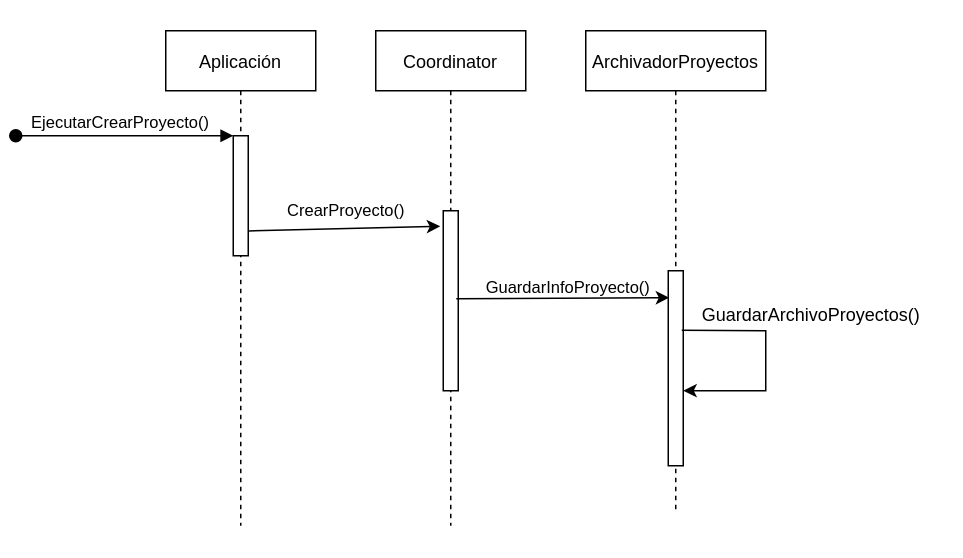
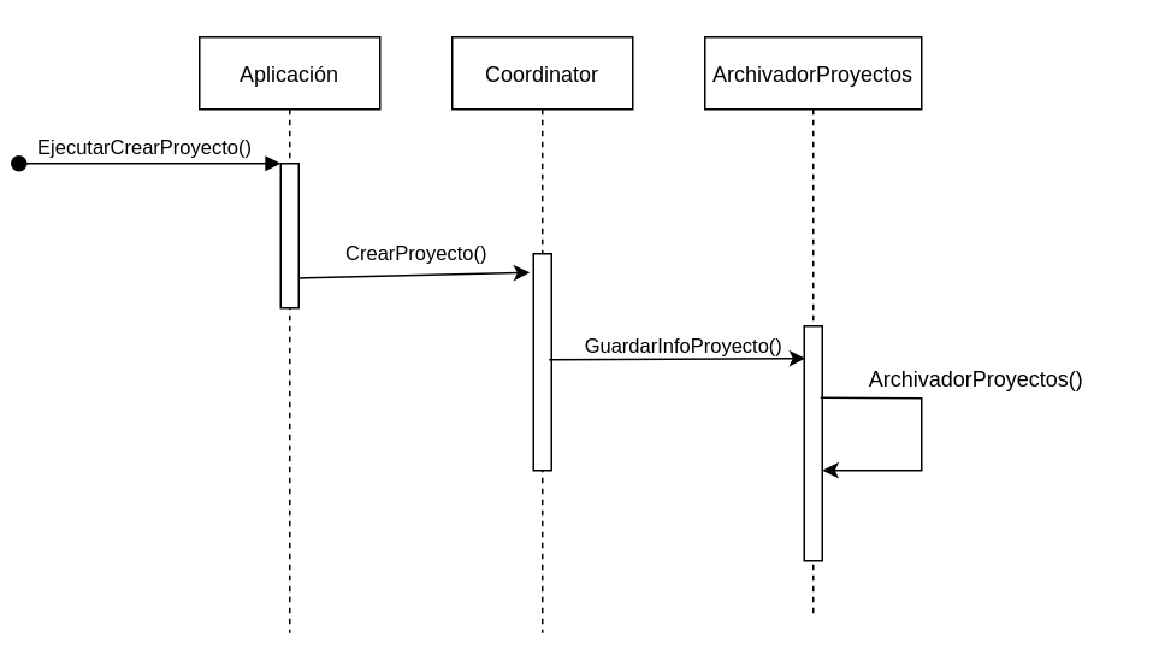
  <mxCell id="0" />
  <mxCell id="1" parent="0" />
  <mxCell id="2" value="Aplicación" style="shape=umlLifeline;perimeter=lifelinePerimeter;container=1;collapsible=0;recursiveResize=0;rounded=0;shadow=0;strokeWidth=1;" parent="1" vertex="1"><mxGeometry x="20" y="20" width="100" height="330" as="geometry" /></mxCell>
  <mxCell id="3" value="" style="points=[];perimeter=orthogonalPerimeter;rounded=0;shadow=0;strokeWidth=1;" parent="2" vertex="1"><mxGeometry x="45" y="70" width="10" height="80" as="geometry" /></mxCell>
  <mxCell id="4" value="EjecutarCrearProyecto()" style="verticalAlign=bottom;startArrow=oval;endArrow=block;startSize=8;shadow=0;strokeWidth=1;" parent="2" target="3" edge="1"><mxGeometry x="-0.035" relative="1" as="geometry"><mxPoint x="-100" y="70" as="sourcePoint" /><mxPoint as="offset" /></mxGeometry></mxCell>
  <mxCell id="5" value="Coordinator" style="shape=umlLifeline;perimeter=lifelinePerimeter;container=1;collapsible=0;recursiveResize=0;rounded=0;shadow=0;strokeWidth=1;" parent="1" vertex="1"><mxGeometry x="160" y="20" width="100" height="330" as="geometry" /></mxCell>
  <mxCell id="6" value="" style="points=[];perimeter=orthogonalPerimeter;rounded=0;shadow=0;strokeWidth=1;" parent="5" vertex="1"><mxGeometry x="45" y="120" width="10" height="120" as="geometry" /></mxCell>
  <mxCell id="7" value="ArchivadorProyectos" style="shape=umlLifeline;perimeter=lifelinePerimeter;container=1;collapsible=0;recursiveResize=0;rounded=0;shadow=0;strokeWidth=1;size=40;" vertex="1" parent="1"><mxGeometry x="300" y="20" width="120" height="320" as="geometry" /></mxCell>
  <mxCell id="8" value="" style="points=[];perimeter=orthogonalPerimeter;rounded=0;shadow=0;strokeWidth=1;" vertex="1" parent="7"><mxGeometry x="55" y="160" width="10" height="130" as="geometry" /></mxCell>
  <mxCell id="9" value="" style="endArrow=classic;html=1;rounded=0;entryX=1.003;entryY=0.615;entryDx=0;entryDy=0;entryPerimeter=0;exitX=0.9;exitY=0.305;exitDx=0;exitDy=0;exitPerimeter=0;" edge="1" parent="7" source="8" target="8"><mxGeometry width="50" height="50" relative="1" as="geometry"><mxPoint x="70" y="200" as="sourcePoint" /><mxPoint x="140" y="240" as="targetPoint" /><Array as="points"><mxPoint x="120" y="200" /><mxPoint x="120" y="240" /></Array></mxGeometry></mxCell>
  <mxCell id="10" value="" style="endArrow=classic;html=1;rounded=0;exitX=1.013;exitY=0.793;exitDx=0;exitDy=0;exitPerimeter=0;entryX=-0.2;entryY=0.086;entryDx=0;entryDy=0;entryPerimeter=0;" edge="1" parent="1" source="3" target="6"><mxGeometry width="50" height="50" relative="1" as="geometry"><mxPoint x="150" y="170" as="sourcePoint" /><mxPoint x="200" y="120" as="targetPoint" /></mxGeometry></mxCell>
  <mxCell id="11" value="CrearProyecto()" style="edgeLabel;html=1;align=center;verticalAlign=middle;resizable=0;points=[];" vertex="1" connectable="0" parent="10"><mxGeometry x="-0.247" y="1" relative="1" as="geometry"><mxPoint x="16" y="-12" as="offset" /></mxGeometry></mxCell>
  <mxCell id="12" value="" style="endArrow=classic;html=1;rounded=0;exitX=0.867;exitY=0.489;exitDx=0;exitDy=0;exitPerimeter=0;entryX=0.067;entryY=0.138;entryDx=0;entryDy=0;entryPerimeter=0;" edge="1" parent="1" source="6" target="8"><mxGeometry width="50" height="50" relative="1" as="geometry"><mxPoint x="260" y="210" as="sourcePoint" /><mxPoint x="280" y="190" as="targetPoint" /></mxGeometry></mxCell>
  <mxCell id="13" value="GuardarInfoProyecto()" style="edgeLabel;html=1;align=center;verticalAlign=middle;resizable=0;points=[];" vertex="1" connectable="0" parent="1"><mxGeometry x="280" y="50" as="geometry"><mxPoint x="7" y="140" as="offset" /></mxGeometry></mxCell>
- <mxCell id="14" value="GuardarArchivoProyectos()" style="text;html=1;align=center;verticalAlign=middle;resizable=0;points=[];autosize=1;strokeColor=none;fillColor=none;" vertex="1" parent="1"><mxGeometry x="370" y="200" width="160" height="20" as="geometry" /></mxCell>
+ <mxCell id="14" value="ArchivadorProyectos()" style="text;html=1;align=center;verticalAlign=middle;resizable=0;points=[];autosize=1;strokeColor=none;fillColor=none;" vertex="1" parent="1"><mxGeometry x="370" y="200" width="160" height="20" as="geometry" /></mxCell>
